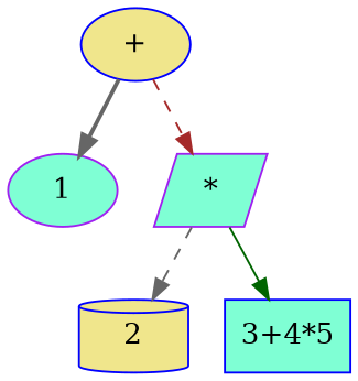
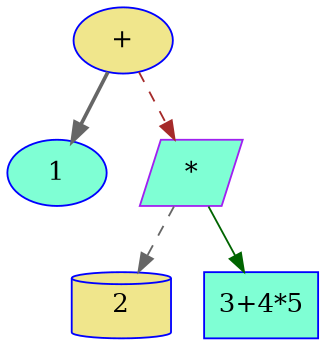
  digraph {
    node [style=filled fillcolor=aquamarine color=blue shape=ellipse]
    edge [color=gray40 style=dashed]
    n1 [label="+" fillcolor=khaki]
-   n2 [label=1 color=purple]
+   n2 [label=1]
    n3 [label="*" color=purple shape=parallelogram]
    n4 [label=2 fillcolor=khaki shape=cylinder]
    n5 [label="3+4*5" shape=box]
    n1 -> n2 [style=bold]
    n1 -> n3 [color=brown]
    n3 -> n4
    n3 -> n5 [color=darkgreen style=solid]
  }
